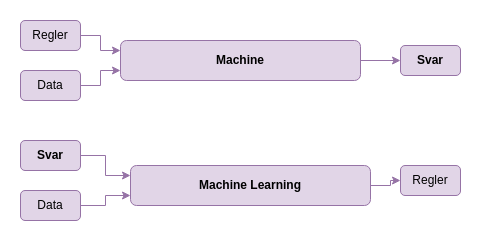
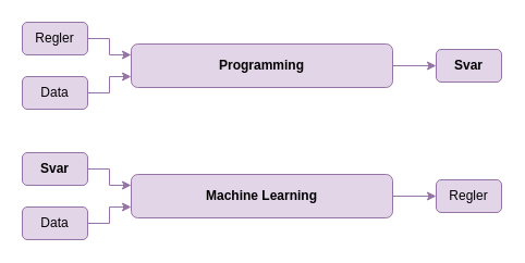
  <mxCell id="0" />
  <mxCell id="1" parent="0" />
  <mxCell id="2" style="edgeStyle=orthogonalEdgeStyle;rounded=0;orthogonalLoop=1;jettySize=auto;html=1;entryX=0;entryY=0.25;entryDx=0;entryDy=0;fillColor=#e1d5e7;strokeColor=#9673a6;" edge="1" parent="1" source="3" target="11"><mxGeometry relative="1" as="geometry" /></mxCell>
  <mxCell id="3" value="Regler" style="text;strokeColor=#9673a6;align=center;fillColor=#e1d5e7;html=1;verticalAlign=middle;whiteSpace=wrap;rounded=1;" vertex="1" parent="1"><mxGeometry x="20" y="20" width="60" height="30" as="geometry" /></mxCell>
  <mxCell id="4" style="edgeStyle=orthogonalEdgeStyle;rounded=0;orthogonalLoop=1;jettySize=auto;html=1;entryX=0;entryY=0.75;entryDx=0;entryDy=0;fillColor=#e1d5e7;strokeColor=#9673a6;" edge="1" parent="1" source="5" target="11"><mxGeometry relative="1" as="geometry" /></mxCell>
  <mxCell id="5" value="Data" style="text;strokeColor=#9673a6;align=center;fillColor=#e1d5e7;html=1;verticalAlign=middle;whiteSpace=wrap;rounded=1;" vertex="1" parent="1"><mxGeometry x="20" y="70" width="60" height="30" as="geometry" /></mxCell>
  <mxCell id="6" style="edgeStyle=orthogonalEdgeStyle;rounded=0;orthogonalLoop=1;jettySize=auto;html=1;entryX=0;entryY=0.25;entryDx=0;entryDy=0;fillColor=#e1d5e7;strokeColor=#9673a6;" edge="1" parent="1" source="7" target="13"><mxGeometry relative="1" as="geometry" /></mxCell>
  <mxCell id="7" value="&lt;b&gt;Svar&lt;/b&gt;" style="text;strokeColor=#9673a6;align=center;fillColor=#e1d5e7;html=1;verticalAlign=middle;whiteSpace=wrap;rounded=1;" vertex="1" parent="1"><mxGeometry x="20" y="140" width="60" height="30" as="geometry" /></mxCell>
  <mxCell id="8" style="edgeStyle=orthogonalEdgeStyle;rounded=0;orthogonalLoop=1;jettySize=auto;html=1;entryX=0;entryY=0.75;entryDx=0;entryDy=0;fillColor=#e1d5e7;strokeColor=#9673a6;" edge="1" parent="1" source="9" target="13"><mxGeometry relative="1" as="geometry" /></mxCell>
  <mxCell id="9" value="Data" style="text;strokeColor=#9673a6;align=center;fillColor=#e1d5e7;html=1;verticalAlign=middle;whiteSpace=wrap;rounded=1;" vertex="1" parent="1"><mxGeometry x="20" y="190" width="60" height="30" as="geometry" /></mxCell>
  <mxCell id="10" style="edgeStyle=orthogonalEdgeStyle;rounded=0;orthogonalLoop=1;jettySize=auto;html=1;entryX=0;entryY=0.5;entryDx=0;entryDy=0;fillColor=#e1d5e7;strokeColor=#9673a6;" edge="1" parent="1" source="11" target="14"><mxGeometry relative="1" as="geometry" /></mxCell>
- <mxCell id="11" value="&lt;b&gt;Machine&lt;/b&gt;" style="text;strokeColor=#9673a6;align=center;fillColor=#e1d5e7;html=1;verticalAlign=middle;whiteSpace=wrap;rounded=1;" vertex="1" parent="1"><mxGeometry x="120" y="40" width="240" height="40" as="geometry" /></mxCell>
+ <mxCell id="11" value="&lt;b&gt;Programming&lt;/b&gt;" style="text;strokeColor=#9673a6;align=center;fillColor=#e1d5e7;html=1;verticalAlign=middle;whiteSpace=wrap;rounded=1;" vertex="1" parent="1"><mxGeometry x="120" y="40" width="240" height="40" as="geometry" /></mxCell>
  <mxCell id="12" style="edgeStyle=orthogonalEdgeStyle;rounded=0;orthogonalLoop=1;jettySize=auto;html=1;entryX=0;entryY=0.5;entryDx=0;entryDy=0;fillColor=#e1d5e7;strokeColor=#9673a6;" edge="1" parent="1" source="13" target="15"><mxGeometry relative="1" as="geometry" /></mxCell>
- <mxCell id="13" value="&lt;b&gt;Machine Learning&lt;br&gt;&lt;/b&gt;" style="text;strokeColor=#9673a6;align=center;fillColor=#e1d5e7;html=1;verticalAlign=middle;whiteSpace=wrap;rounded=1;" vertex="1" parent="1"><mxGeometry x="130" y="165" width="240" height="40" as="geometry" /></mxCell>
+ <mxCell id="13" value="&lt;b&gt;Machine Learning&lt;br&gt;&lt;/b&gt;" style="text;strokeColor=#9673a6;align=center;fillColor=#e1d5e7;html=1;verticalAlign=middle;whiteSpace=wrap;rounded=1;" vertex="1" parent="1"><mxGeometry x="120" y="160" width="240" height="40" as="geometry" /></mxCell>
  <mxCell id="14" value="&lt;b&gt;Svar&lt;/b&gt;" style="text;strokeColor=#9673a6;align=center;fillColor=#e1d5e7;html=1;verticalAlign=middle;whiteSpace=wrap;rounded=1;" vertex="1" parent="1"><mxGeometry x="400" y="45" width="60" height="30" as="geometry" /></mxCell>
  <mxCell id="15" value="Regler" style="text;strokeColor=#9673a6;align=center;fillColor=#e1d5e7;html=1;verticalAlign=middle;whiteSpace=wrap;rounded=1;" vertex="1" parent="1"><mxGeometry x="400" y="165" width="60" height="30" as="geometry" /></mxCell>
